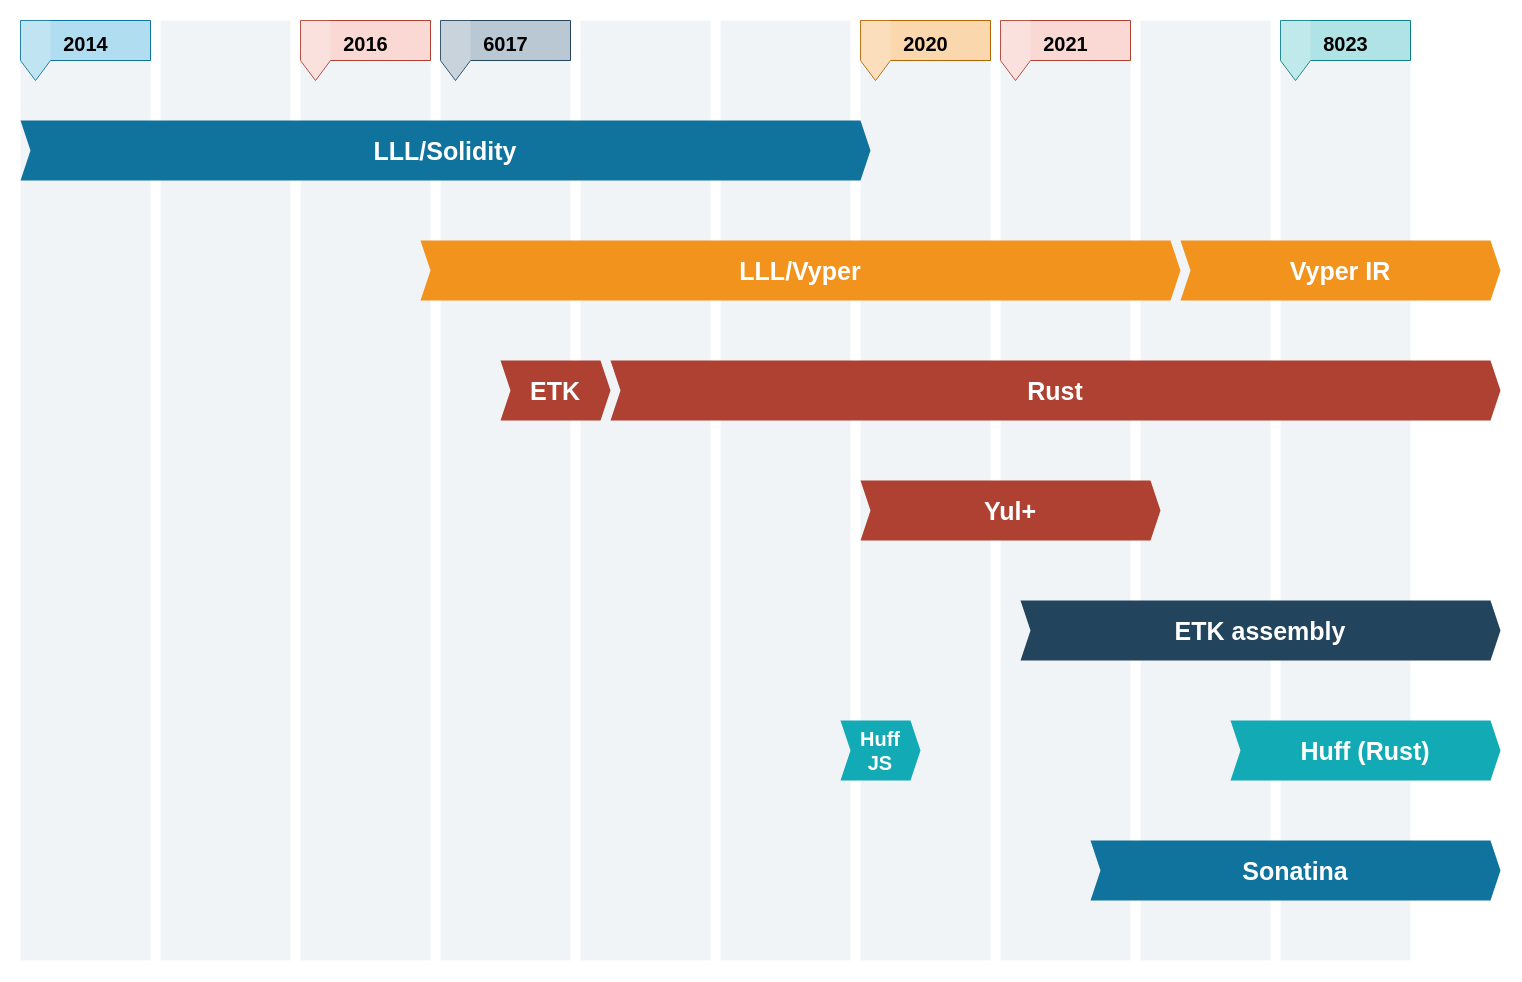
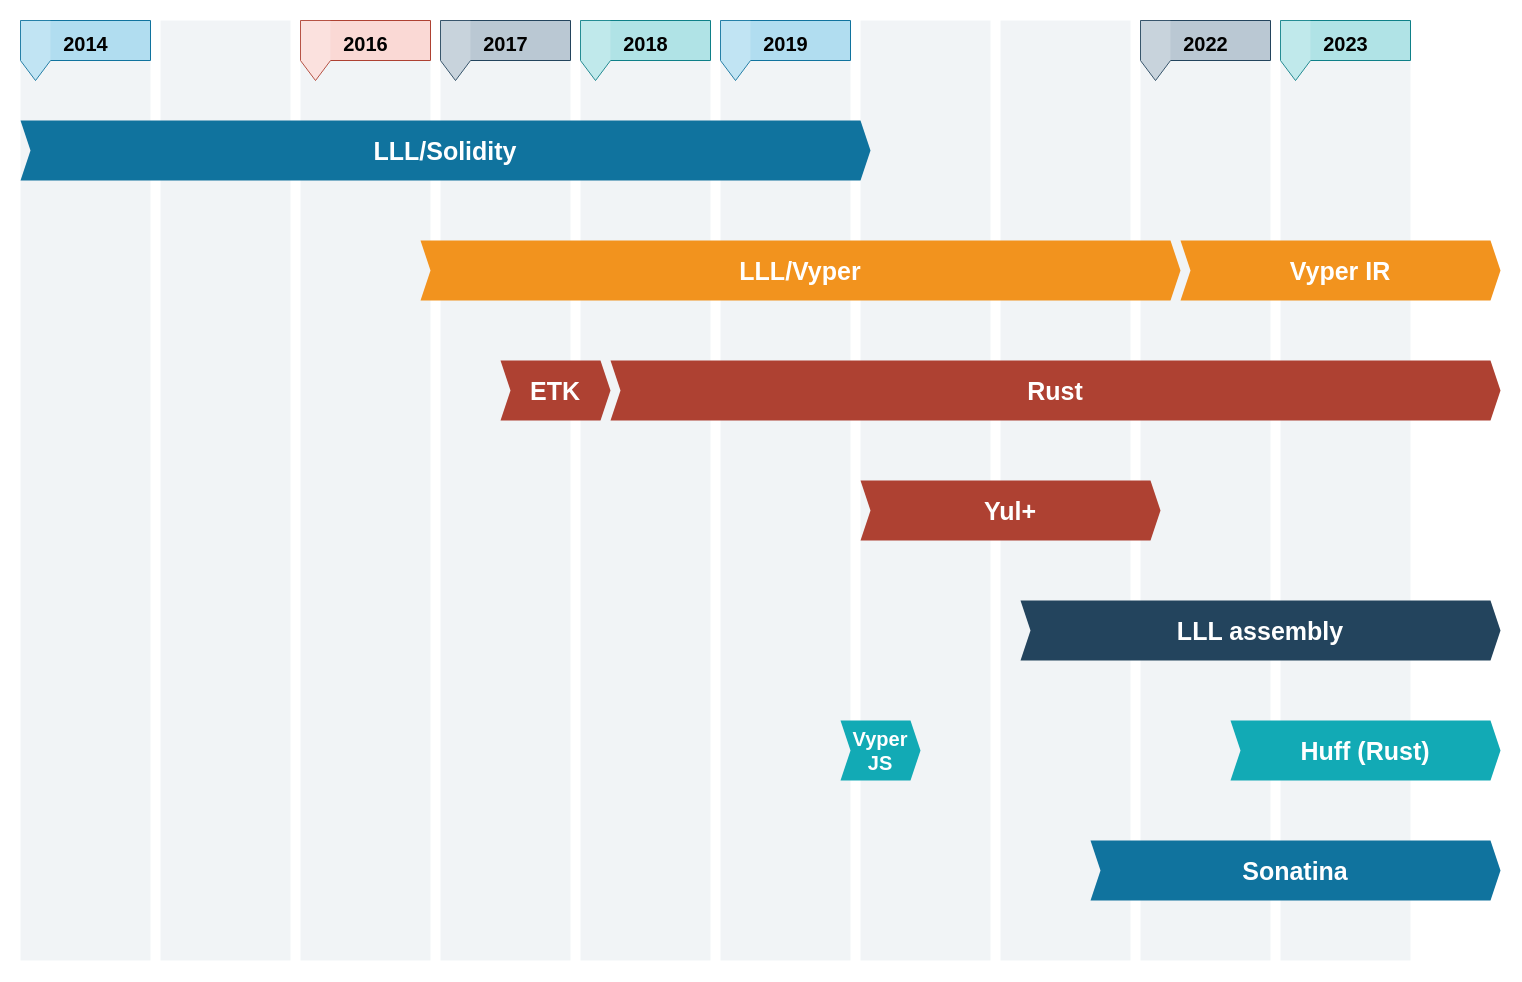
  <mxCell id="0" />
  <mxCell id="1" parent="0" />
  <mxCell id="2" value="" style="rounded=0;whiteSpace=wrap;html=1;fontSize=25;fillColor=#bac8d3;strokeColor=none;opacity=20;" vertex="1" parent="1"><mxGeometry x="1280" y="20" width="130" height="940" as="geometry" /></mxCell>
  <mxCell id="3" value="" style="rounded=0;whiteSpace=wrap;html=1;fontSize=25;fillColor=#bac8d3;strokeColor=none;opacity=20;" vertex="1" parent="1"><mxGeometry x="1140" y="20" width="130" height="940" as="geometry" /></mxCell>
  <mxCell id="4" value="" style="rounded=0;whiteSpace=wrap;html=1;fontSize=25;fillColor=#bac8d3;strokeColor=none;opacity=20;" vertex="1" parent="1"><mxGeometry x="1000" y="20" width="130" height="940" as="geometry" /></mxCell>
  <mxCell id="5" value="" style="rounded=0;whiteSpace=wrap;html=1;fontSize=25;fillColor=#bac8d3;strokeColor=none;opacity=20;" vertex="1" parent="1"><mxGeometry x="860" y="20" width="130" height="940" as="geometry" /></mxCell>
  <mxCell id="6" value="" style="rounded=0;whiteSpace=wrap;html=1;fontSize=25;fillColor=#bac8d3;strokeColor=none;opacity=20;" vertex="1" parent="1"><mxGeometry x="720" y="20" width="130" height="940" as="geometry" /></mxCell>
  <mxCell id="7" value="" style="rounded=0;whiteSpace=wrap;html=1;fontSize=25;fillColor=#bac8d3;strokeColor=none;opacity=20;" vertex="1" parent="1"><mxGeometry x="580" y="20" width="130" height="940" as="geometry" /></mxCell>
  <mxCell id="8" value="" style="rounded=0;whiteSpace=wrap;html=1;fontSize=25;fillColor=#bac8d3;strokeColor=none;opacity=20;" vertex="1" parent="1"><mxGeometry x="440" y="20" width="130" height="940" as="geometry" /></mxCell>
  <mxCell id="9" value="" style="rounded=0;whiteSpace=wrap;html=1;fontSize=25;fillColor=#bac8d3;strokeColor=none;opacity=20;" vertex="1" parent="1"><mxGeometry x="300" y="20" width="130" height="940" as="geometry" /></mxCell>
  <mxCell id="10" value="" style="rounded=0;whiteSpace=wrap;html=1;fontSize=25;fillColor=#bac8d3;strokeColor=none;opacity=20;" vertex="1" parent="1"><mxGeometry x="160" y="20" width="130" height="940" as="geometry" /></mxCell>
  <mxCell id="11" value="" style="rounded=0;whiteSpace=wrap;html=1;fontSize=25;fillColor=#bac8d3;strokeColor=none;opacity=20;" vertex="1" parent="1"><mxGeometry x="20" y="20" width="130" height="940" as="geometry" /></mxCell>
  <mxCell id="12" value="Rust" style="shape=step;perimeter=stepPerimeter;whiteSpace=wrap;html=1;fixedSize=1;size=10;fillColor=#AE4132;strokeColor=none;fontSize=25;fontColor=#FFFFFF;fontStyle=1;align=center;rounded=0;" parent="1" vertex="1"><mxGeometry x="610" y="360" width="890" height="60" as="geometry" /></mxCell>
- <mxCell id="13" value="ETK assembly" style="shape=step;perimeter=stepPerimeter;whiteSpace=wrap;html=1;fixedSize=1;size=10;fillColor=#23445D;strokeColor=none;fontSize=25;fontColor=#FFFFFF;fontStyle=1;align=center;rounded=0;" parent="1" vertex="1"><mxGeometry x="1020" y="600" width="480" height="60" as="geometry" /></mxCell>
- <mxCell id="14" value="Huff&lt;br style=&quot;font-size: 20px;&quot;&gt;JS" style="shape=step;perimeter=stepPerimeter;whiteSpace=wrap;html=1;fixedSize=1;size=10;fillColor=#12AAB5;strokeColor=none;fontSize=20;fontColor=#FFFFFF;fontStyle=1;align=center;rounded=0;" parent="1" vertex="1"><mxGeometry x="840" y="720" width="80" height="60" as="geometry" /></mxCell>
+ <mxCell id="13" value="LLL assembly" style="shape=step;perimeter=stepPerimeter;whiteSpace=wrap;html=1;fixedSize=1;size=10;fillColor=#23445D;strokeColor=none;fontSize=25;fontColor=#FFFFFF;fontStyle=1;align=center;rounded=0;" parent="1" vertex="1"><mxGeometry x="1020" y="600" width="480" height="60" as="geometry" /></mxCell>
+ <mxCell id="14" value="Vyper&lt;br style=&quot;font-size: 20px;&quot;&gt;JS" style="shape=step;perimeter=stepPerimeter;whiteSpace=wrap;html=1;fixedSize=1;size=10;fillColor=#12AAB5;strokeColor=none;fontSize=20;fontColor=#FFFFFF;fontStyle=1;align=center;rounded=0;" parent="1" vertex="1"><mxGeometry x="840" y="720" width="80" height="60" as="geometry" /></mxCell>
  <mxCell id="15" value="2014" style="html=1;shape=mxgraph.infographic.flag;dx=30;dy=20;fillColor=#b1ddf0;strokeColor=#10739e;align=center;verticalAlign=top;fontSize=20;fontStyle=1;shadow=0;spacingTop=5;" parent="1" vertex="1"><mxGeometry x="20" y="20" width="130" height="60" as="geometry" /></mxCell>
  <mxCell id="16" value="2016" style="html=1;shape=mxgraph.infographic.flag;dx=30;dy=20;fillColor=#fad9d5;strokeColor=#ae4132;align=center;verticalAlign=top;fontSize=20;fontStyle=1;shadow=0;spacingTop=5;" parent="1" vertex="1"><mxGeometry x="300" y="20" width="130" height="60" as="geometry" /></mxCell>
- <mxCell id="17" value="6017" style="html=1;shape=mxgraph.infographic.flag;dx=30;dy=20;fillColor=#bac8d3;strokeColor=#23445d;align=center;verticalAlign=top;fontSize=20;fontStyle=1;shadow=0;spacingTop=5;" parent="1" vertex="1"><mxGeometry x="440" y="20" width="130" height="60" as="geometry" /></mxCell>
- <mxCell id="20" value="2020" style="html=1;shape=mxgraph.infographic.flag;dx=30;dy=20;fillColor=#fad7ac;strokeColor=#b46504;align=center;verticalAlign=top;fontSize=20;fontStyle=1;shadow=0;spacingTop=5;" parent="1" vertex="1"><mxGeometry x="860" y="20" width="130" height="60" as="geometry" /></mxCell>
- <mxCell id="21" value="2021" style="html=1;shape=mxgraph.infographic.flag;dx=30;dy=20;fillColor=#fad9d5;strokeColor=#ae4132;align=center;verticalAlign=top;fontSize=20;fontStyle=1;shadow=0;spacingTop=5;" parent="1" vertex="1"><mxGeometry x="1000" y="20" width="130" height="60" as="geometry" /></mxCell>
- <mxCell id="23" value="8023" style="html=1;shape=mxgraph.infographic.flag;dx=30;dy=20;fillColor=#b0e3e6;strokeColor=#0e8088;align=center;verticalAlign=top;fontSize=20;fontStyle=1;shadow=0;spacingTop=5;" parent="1" vertex="1"><mxGeometry x="1280" y="20" width="130" height="60" as="geometry" /></mxCell>
+ <mxCell id="17" value="2017" style="html=1;shape=mxgraph.infographic.flag;dx=30;dy=20;fillColor=#bac8d3;strokeColor=#23445d;align=center;verticalAlign=top;fontSize=20;fontStyle=1;shadow=0;spacingTop=5;" parent="1" vertex="1"><mxGeometry x="440" y="20" width="130" height="60" as="geometry" /></mxCell>
+ <mxCell id="18" value="2018" style="html=1;shape=mxgraph.infographic.flag;dx=30;dy=20;fillColor=#b0e3e6;strokeColor=#0e8088;align=center;verticalAlign=top;fontSize=20;fontStyle=1;shadow=0;spacingTop=5;" parent="1" vertex="1"><mxGeometry x="580" y="20" width="130" height="60" as="geometry" /></mxCell>
+ <mxCell id="19" value="2019" style="html=1;shape=mxgraph.infographic.flag;dx=30;dy=20;fillColor=#b1ddf0;strokeColor=#10739e;align=center;verticalAlign=top;fontSize=20;fontStyle=1;shadow=0;spacingTop=5;" parent="1" vertex="1"><mxGeometry x="720" y="20" width="130" height="60" as="geometry" /></mxCell>
+ <mxCell id="22" value="2022" style="html=1;shape=mxgraph.infographic.flag;dx=30;dy=20;fillColor=#bac8d3;strokeColor=#23445d;align=center;verticalAlign=top;fontSize=20;fontStyle=1;shadow=0;spacingTop=5;" parent="1" vertex="1"><mxGeometry x="1140" y="20" width="130" height="60" as="geometry" /></mxCell>
+ <mxCell id="23" value="2023" style="html=1;shape=mxgraph.infographic.flag;dx=30;dy=20;fillColor=#b0e3e6;strokeColor=#0e8088;align=center;verticalAlign=top;fontSize=20;fontStyle=1;shadow=0;spacingTop=5;" parent="1" vertex="1"><mxGeometry x="1280" y="20" width="130" height="60" as="geometry" /></mxCell>
  <mxCell id="24" value="LLL/Solidity" style="shape=step;perimeter=stepPerimeter;whiteSpace=wrap;html=1;fixedSize=1;size=10;fillColor=#10739E;strokeColor=none;fontSize=25;fontColor=#FFFFFF;fontStyle=1;align=center;rounded=0;" vertex="1" parent="1"><mxGeometry x="20" y="120" width="850" height="60" as="geometry" /></mxCell>
  <mxCell id="25" value="LLL/Vyper" style="shape=step;perimeter=stepPerimeter;whiteSpace=wrap;html=1;fixedSize=1;size=10;fillColor=#F2931E;strokeColor=none;fontSize=25;fontColor=#FFFFFF;fontStyle=1;align=center;rounded=0;" vertex="1" parent="1"><mxGeometry x="420" y="240" width="760" height="60" as="geometry" /></mxCell>
  <mxCell id="26" value="Vyper IR" style="shape=step;perimeter=stepPerimeter;whiteSpace=wrap;html=1;fixedSize=1;size=10;fillColor=#F2931E;strokeColor=none;fontSize=25;fontColor=#FFFFFF;fontStyle=1;align=center;rounded=0;" vertex="1" parent="1"><mxGeometry x="1180" y="240" width="320" height="60" as="geometry" /></mxCell>
  <mxCell id="27" value="ETK" style="shape=step;perimeter=stepPerimeter;whiteSpace=wrap;html=1;fixedSize=1;size=10;fillColor=#AE4132;strokeColor=none;fontSize=25;fontColor=#FFFFFF;fontStyle=1;align=center;rounded=0;" vertex="1" parent="1"><mxGeometry x="500" y="360" width="110" height="60" as="geometry" /></mxCell>
  <mxCell id="28" value="Yul+" style="shape=step;perimeter=stepPerimeter;whiteSpace=wrap;html=1;fixedSize=1;size=10;fillColor=#AE4132;strokeColor=none;fontSize=25;fontColor=#FFFFFF;fontStyle=1;align=center;rounded=0;" vertex="1" parent="1"><mxGeometry x="860" y="480" width="300" height="60" as="geometry" /></mxCell>
  <mxCell id="29" value="Sonatina" style="shape=step;perimeter=stepPerimeter;whiteSpace=wrap;html=1;fixedSize=1;size=10;fillColor=#10739E;strokeColor=none;fontSize=25;fontColor=#FFFFFF;fontStyle=1;align=center;rounded=0;" vertex="1" parent="1"><mxGeometry x="1090" y="840" width="410" height="60" as="geometry" /></mxCell>
  <mxCell id="30" value="Huff (Rust)" style="shape=step;perimeter=stepPerimeter;whiteSpace=wrap;html=1;fixedSize=1;size=10;fillColor=#12AAB5;strokeColor=none;fontSize=25;fontColor=#FFFFFF;fontStyle=1;align=center;rounded=0;" vertex="1" parent="1"><mxGeometry x="1230" y="720" width="270" height="60" as="geometry" /></mxCell>
